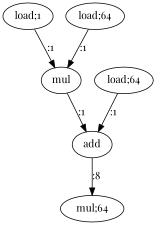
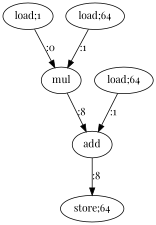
  digraph {
    fontname="Playfair Display"
    node [fontname="Playfair Display"]
    edge [fontname="Playfair Display"]
    n1 [label="load;1"]
    n2 [label=mul]
    n3 [label=add]
    n4 [label="load;64"]
-   n5 [label="mul;64"]
+   n5 [label="store;64"]
    n6 [label="load;64"]
-   n1 -> n2 [label=":1"]
-   n2 -> n3 [label=":1"]
+   n1 -> n2 [label=":0"]
+   n2 -> n3 [label=":8"]
    n3 -> n5 [label=":8"]
    n4 -> n2 [label=":1"]
    n6 -> n3 [label=":1"]
  }
